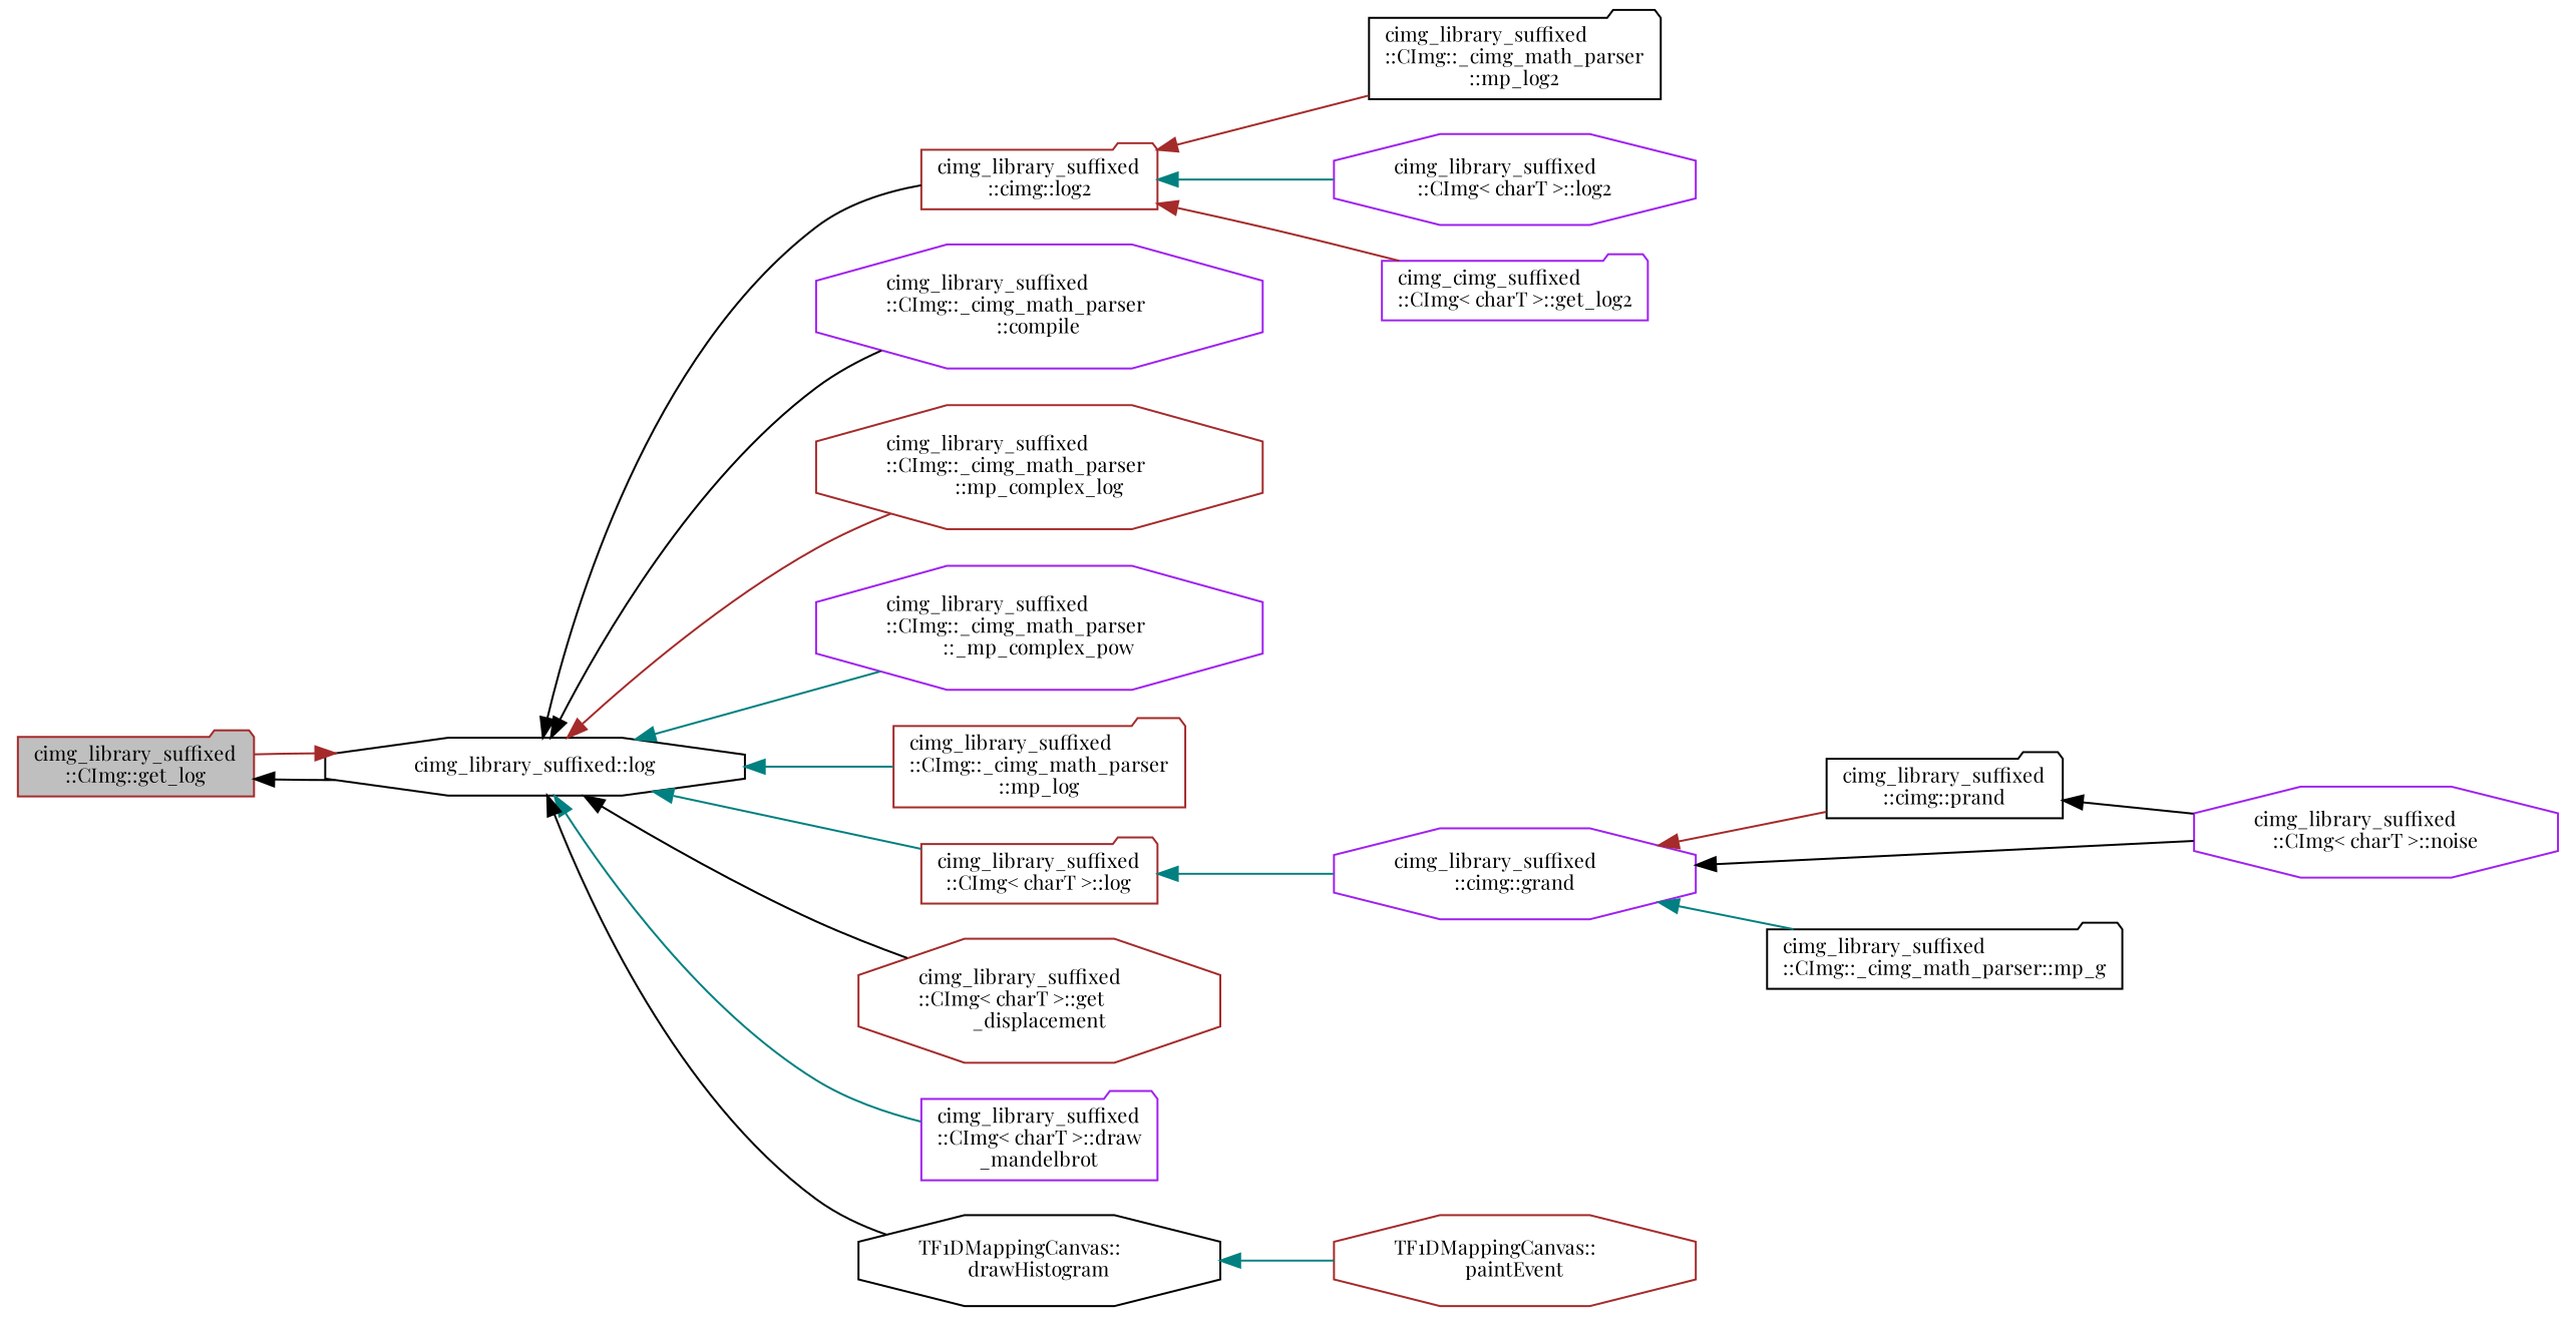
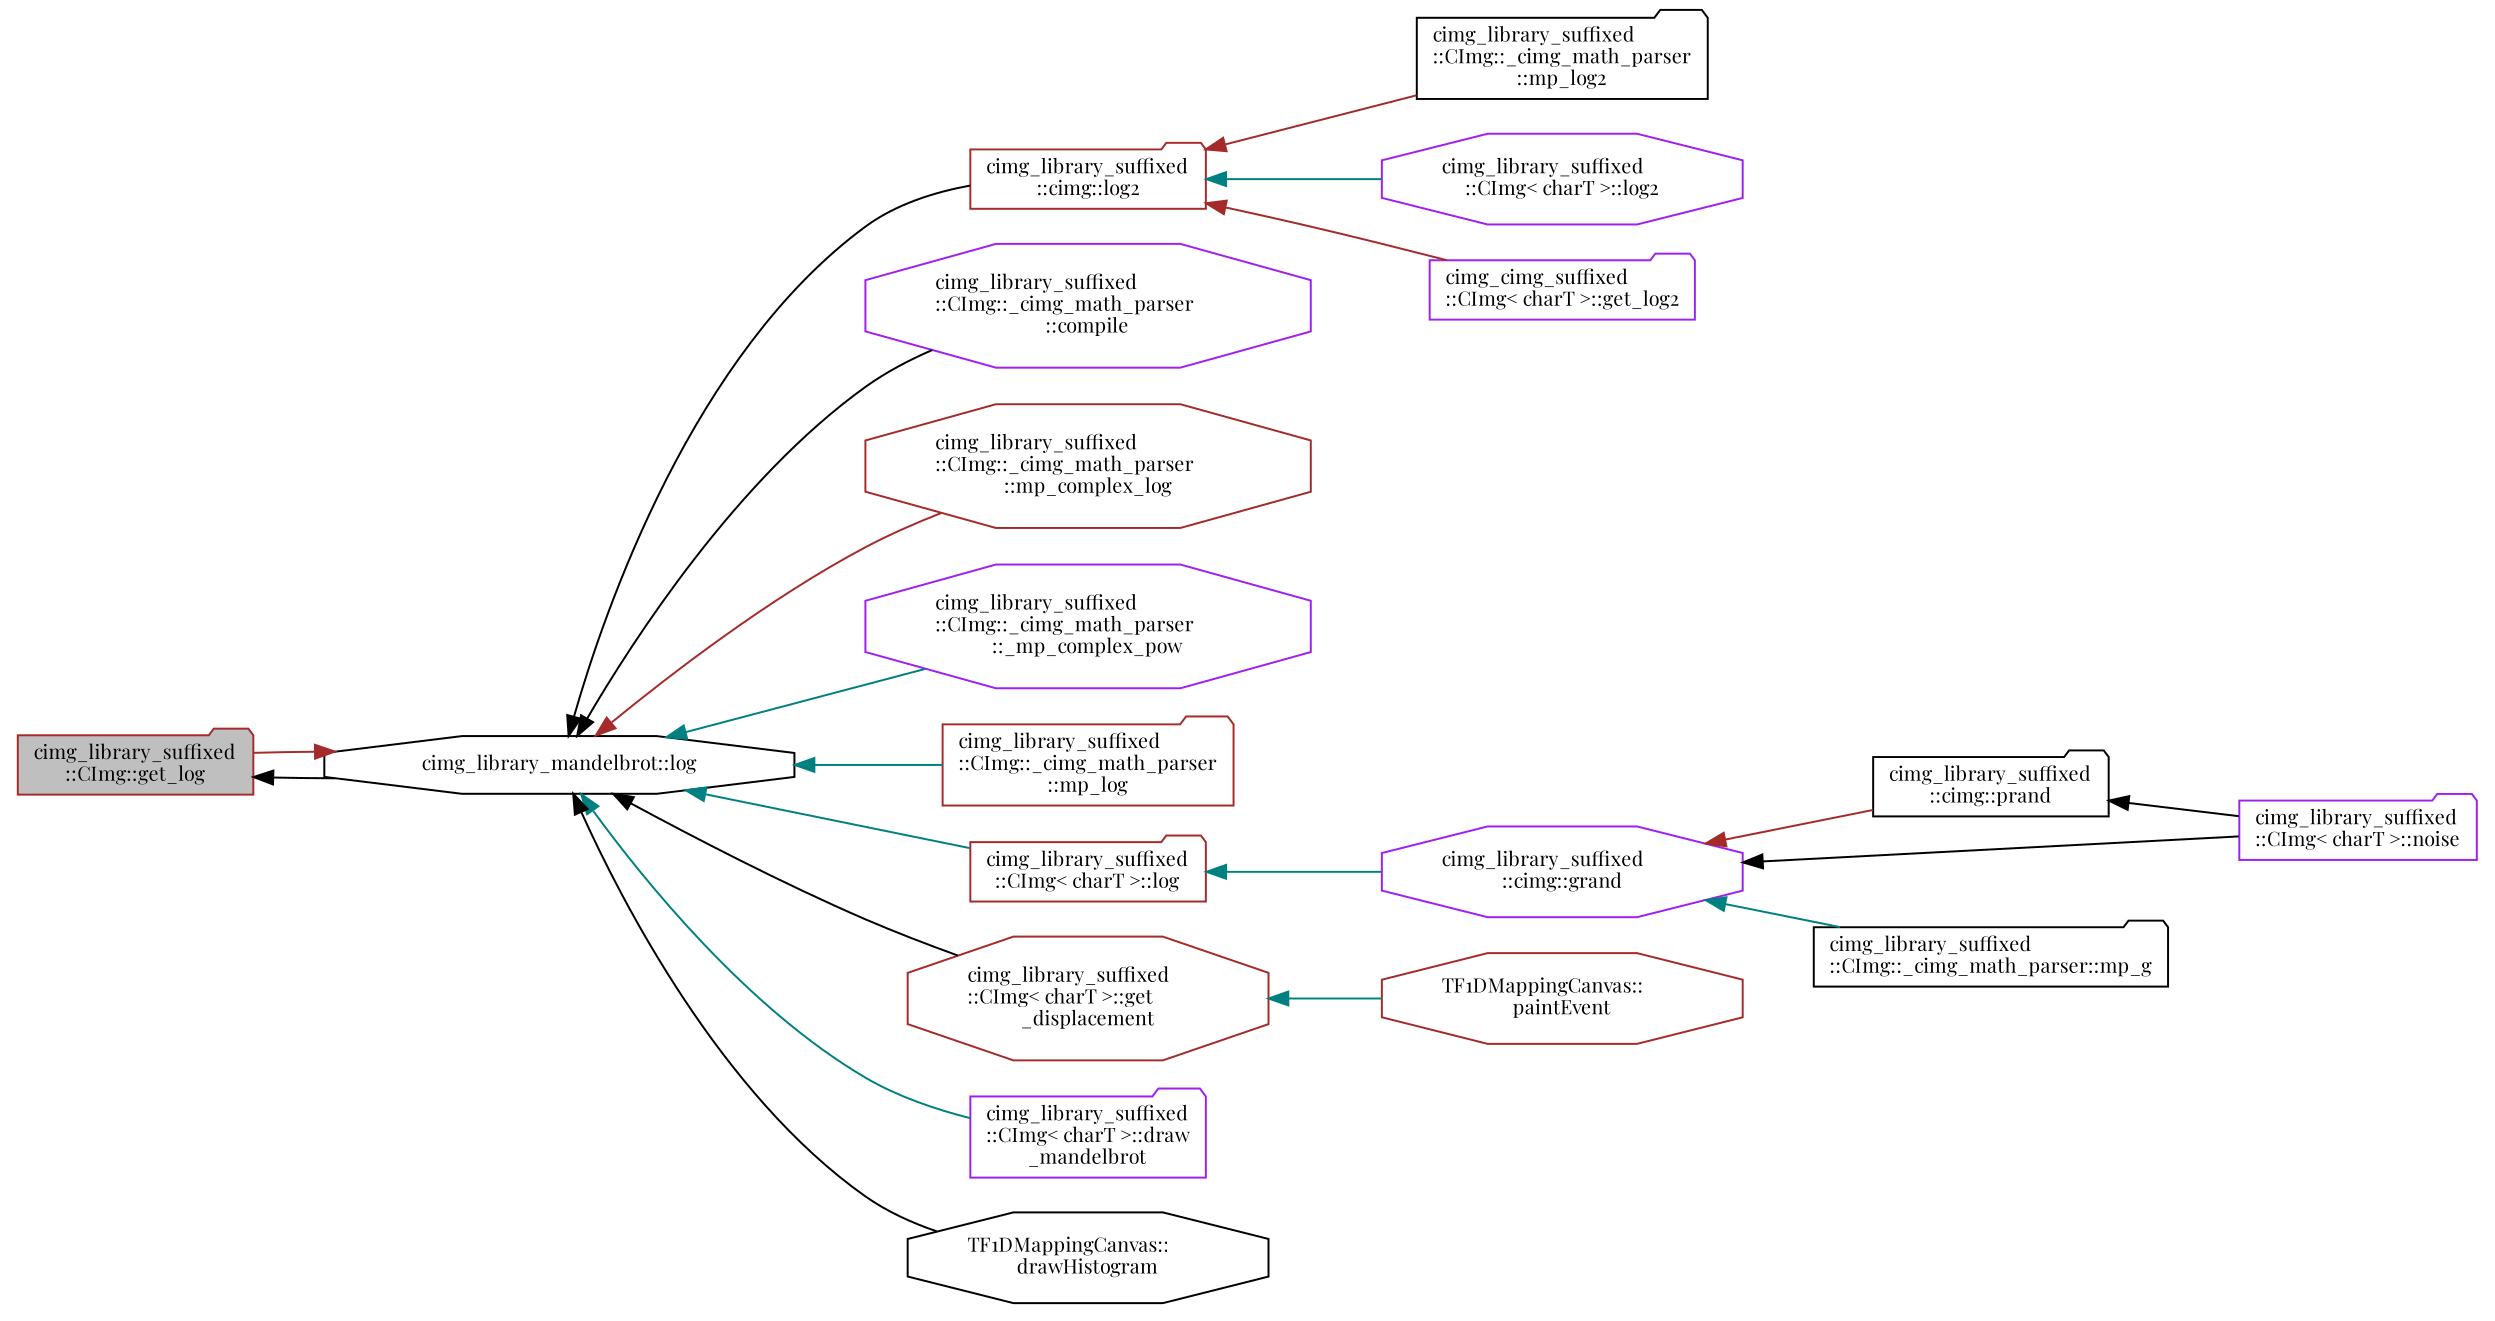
  digraph {
    fontname="Playfair Display"
    rankdir=LR
    node [color=brown fillcolor=white fontname="Playfair Display" fontsize=10 shape=octagon style=filled]
    edge [color=teal dir=back fontname="Playfair Display" fontsize=10 labelfontname=Helvetica labelfontsize=10 style=solid]
    n1 [fillcolor=grey75 fontcolor=black height=0.2 label="cimg_library_suffixed\l::CImg::get_log" shape=folder width=0.4]
-   n2 [color=black height=0.2 label="cimg_library_suffixed::log" width=0.4]
+   n2 [color=black height=0.2 label="cimg_library_mandelbrot::log" width=0.4]
    n3 [height=0.2 label="cimg_library_suffixed\l::cimg::log2" shape=folder width=0.4]
    n4 [color=purple height=0.2 label="cimg_library_suffixed\l::CImg::_cimg_math_parser\l::compile" width=0.4]
    n5 [height=0.2 label="cimg_library_suffixed\l::CImg::_cimg_math_parser\l::mp_complex_log" width=0.4]
    n6 [color=purple height=0.2 label="cimg_library_suffixed\l::CImg::_cimg_math_parser\l::_mp_complex_pow" width=0.4]
    n7 [height=0.2 label="cimg_library_suffixed\l::CImg::_cimg_math_parser\l::mp_log" shape=folder width=0.4]
    n8 [height=0.2 label="cimg_library_suffixed\l::CImg\< charT \>::log" shape=folder width=0.4]
    n9 [height=0.2 label="cimg_library_suffixed\l::CImg\< charT \>::get\l_displacement" width=0.4]
    n10 [color=purple height=0.2 label="cimg_library_suffixed\l::CImg\< charT \>::draw\l_mandelbrot" shape=folder width=0.4]
    n11 [color=black height=0.2 label="TF1DMappingCanvas::\ldrawHistogram" width=0.4]
    n12 [color=purple height=0.2 label="cimg_library_suffixed\l::cimg::grand" width=0.4]
    n13 [color=black height=0.2 label="cimg_library_suffixed\l::cimg::prand" shape=folder width=0.4]
-   n14 [color=purple height=0.2 label="cimg_library_suffixed\l::CImg\< charT \>::noise" width=0.4]
+   n14 [color=purple height=0.2 label="cimg_library_suffixed\l::CImg\< charT \>::noise" shape=folder width=0.4]
    n15 [color=black height=0.2 label="cimg_library_suffixed\l::CImg::_cimg_math_parser::mp_g" shape=folder width=0.4]
    n16 [color=black height=0.2 label="cimg_library_suffixed\l::CImg::_cimg_math_parser\l::mp_log2" shape=folder width=0.4]
    n17 [color=purple height=0.2 label="cimg_library_suffixed\l::CImg\< charT \>::log2" width=0.4]
    n18 [color=purple height=0.2 label="cimg_cimg_suffixed\l::CImg\< charT \>::get_log2" shape=folder width=0.4]
    n19 [height=0.2 label="TF1DMappingCanvas::\lpaintEvent" width=0.4]
    n1 -> n2 [color=black]
    n2 -> n1 [color=brown]
    n2 -> n3 [color=black]
    n2 -> n4 [color=black]
    n2 -> n5 [color=brown]
    n2 -> n6
    n2 -> n7
    n2 -> n8
    n2 -> n9 [color=black]
    n2 -> n10
    n2 -> n11 [color=black]
    n3 -> n16 [color=brown]
    n3 -> n17
    n3 -> n18 [color=brown]
    n8 -> n12
-   n11 -> n19
+   n9 -> n19
    n12 -> n13 [color=brown]
    n12 -> n14 [color=black]
    n12 -> n15
    n13 -> n14 [color=black]
  }
